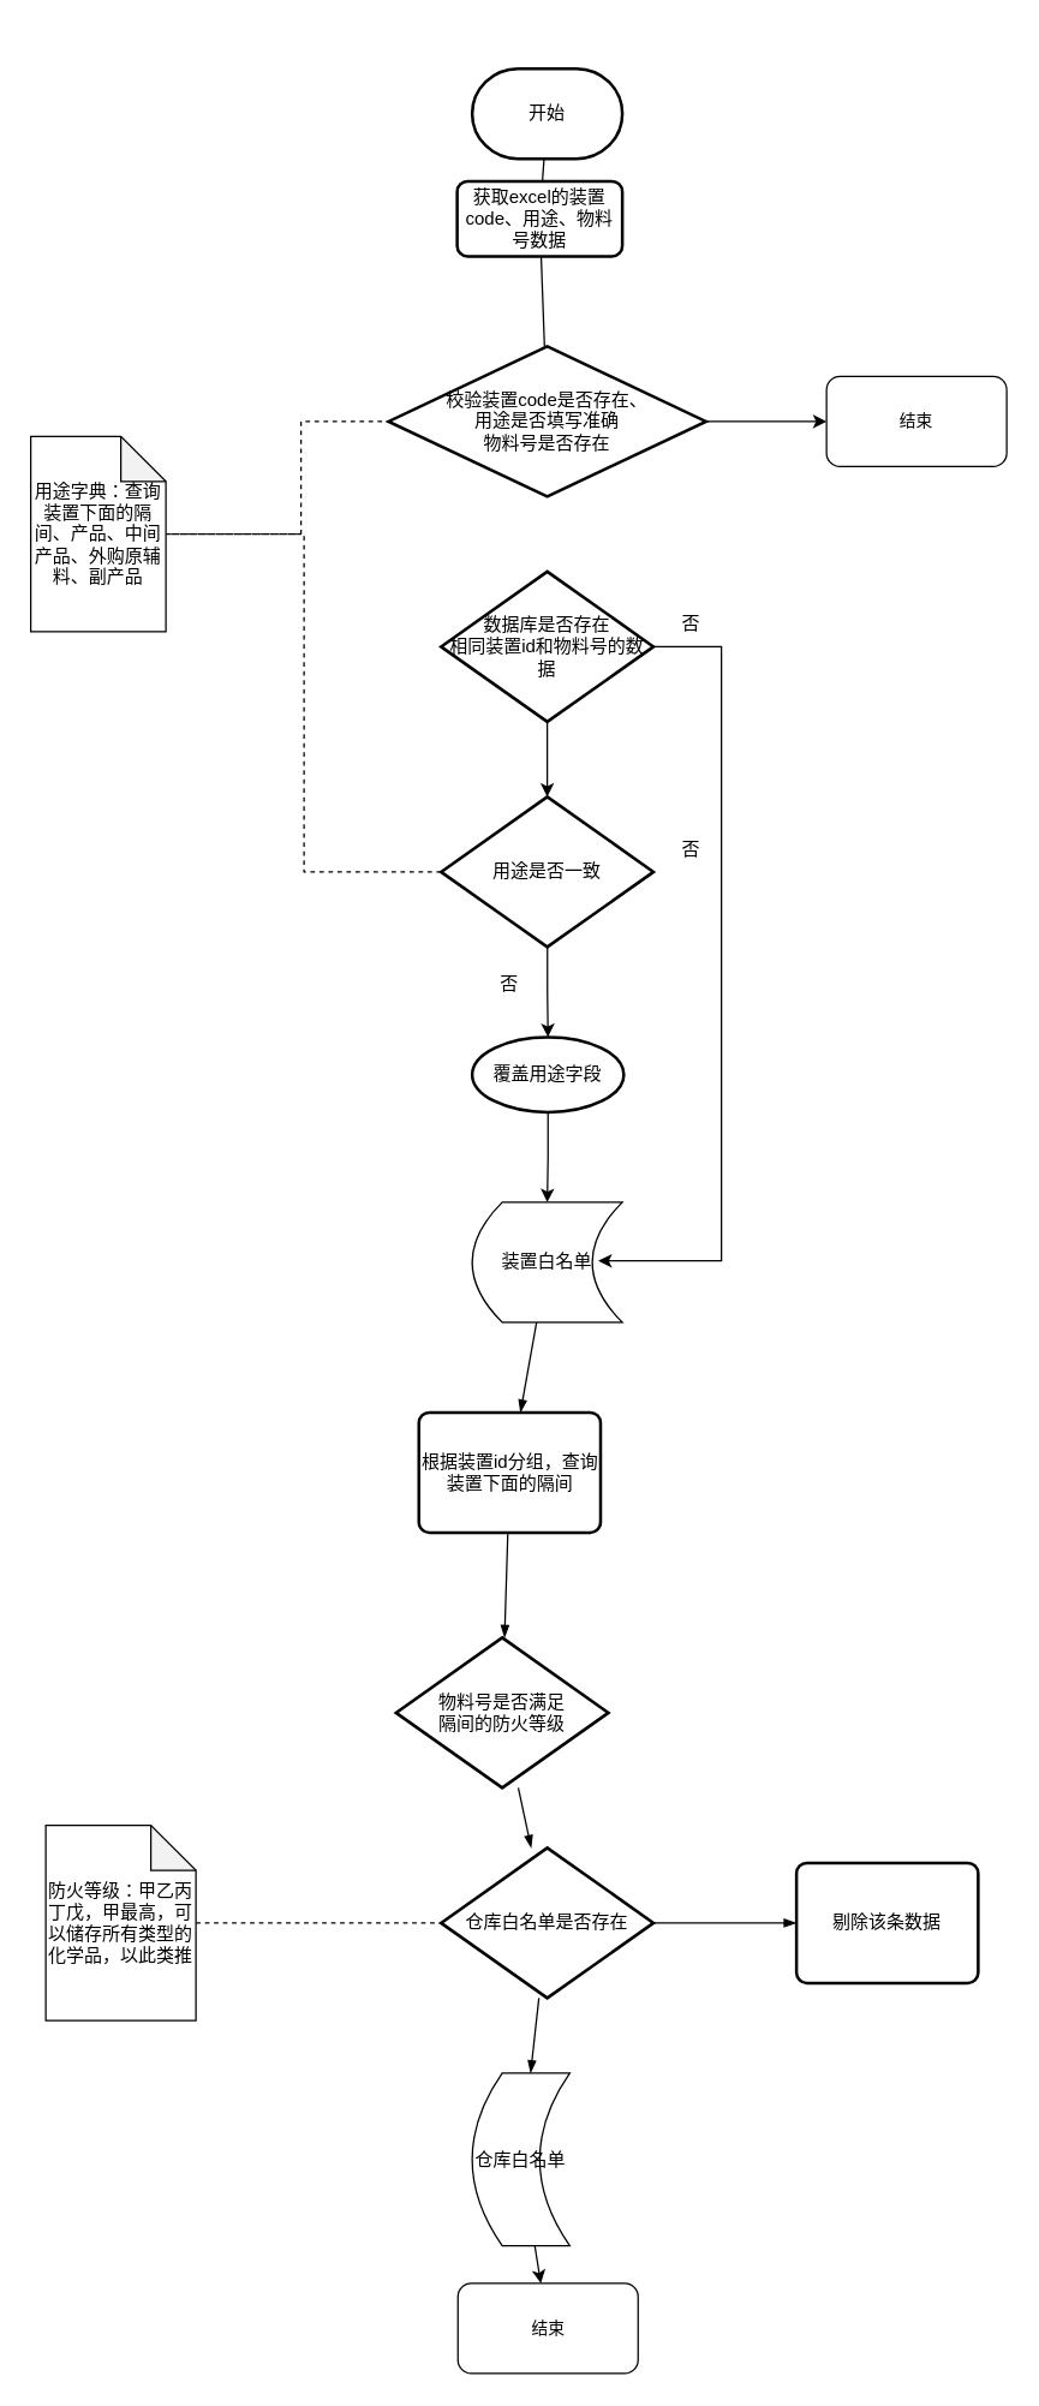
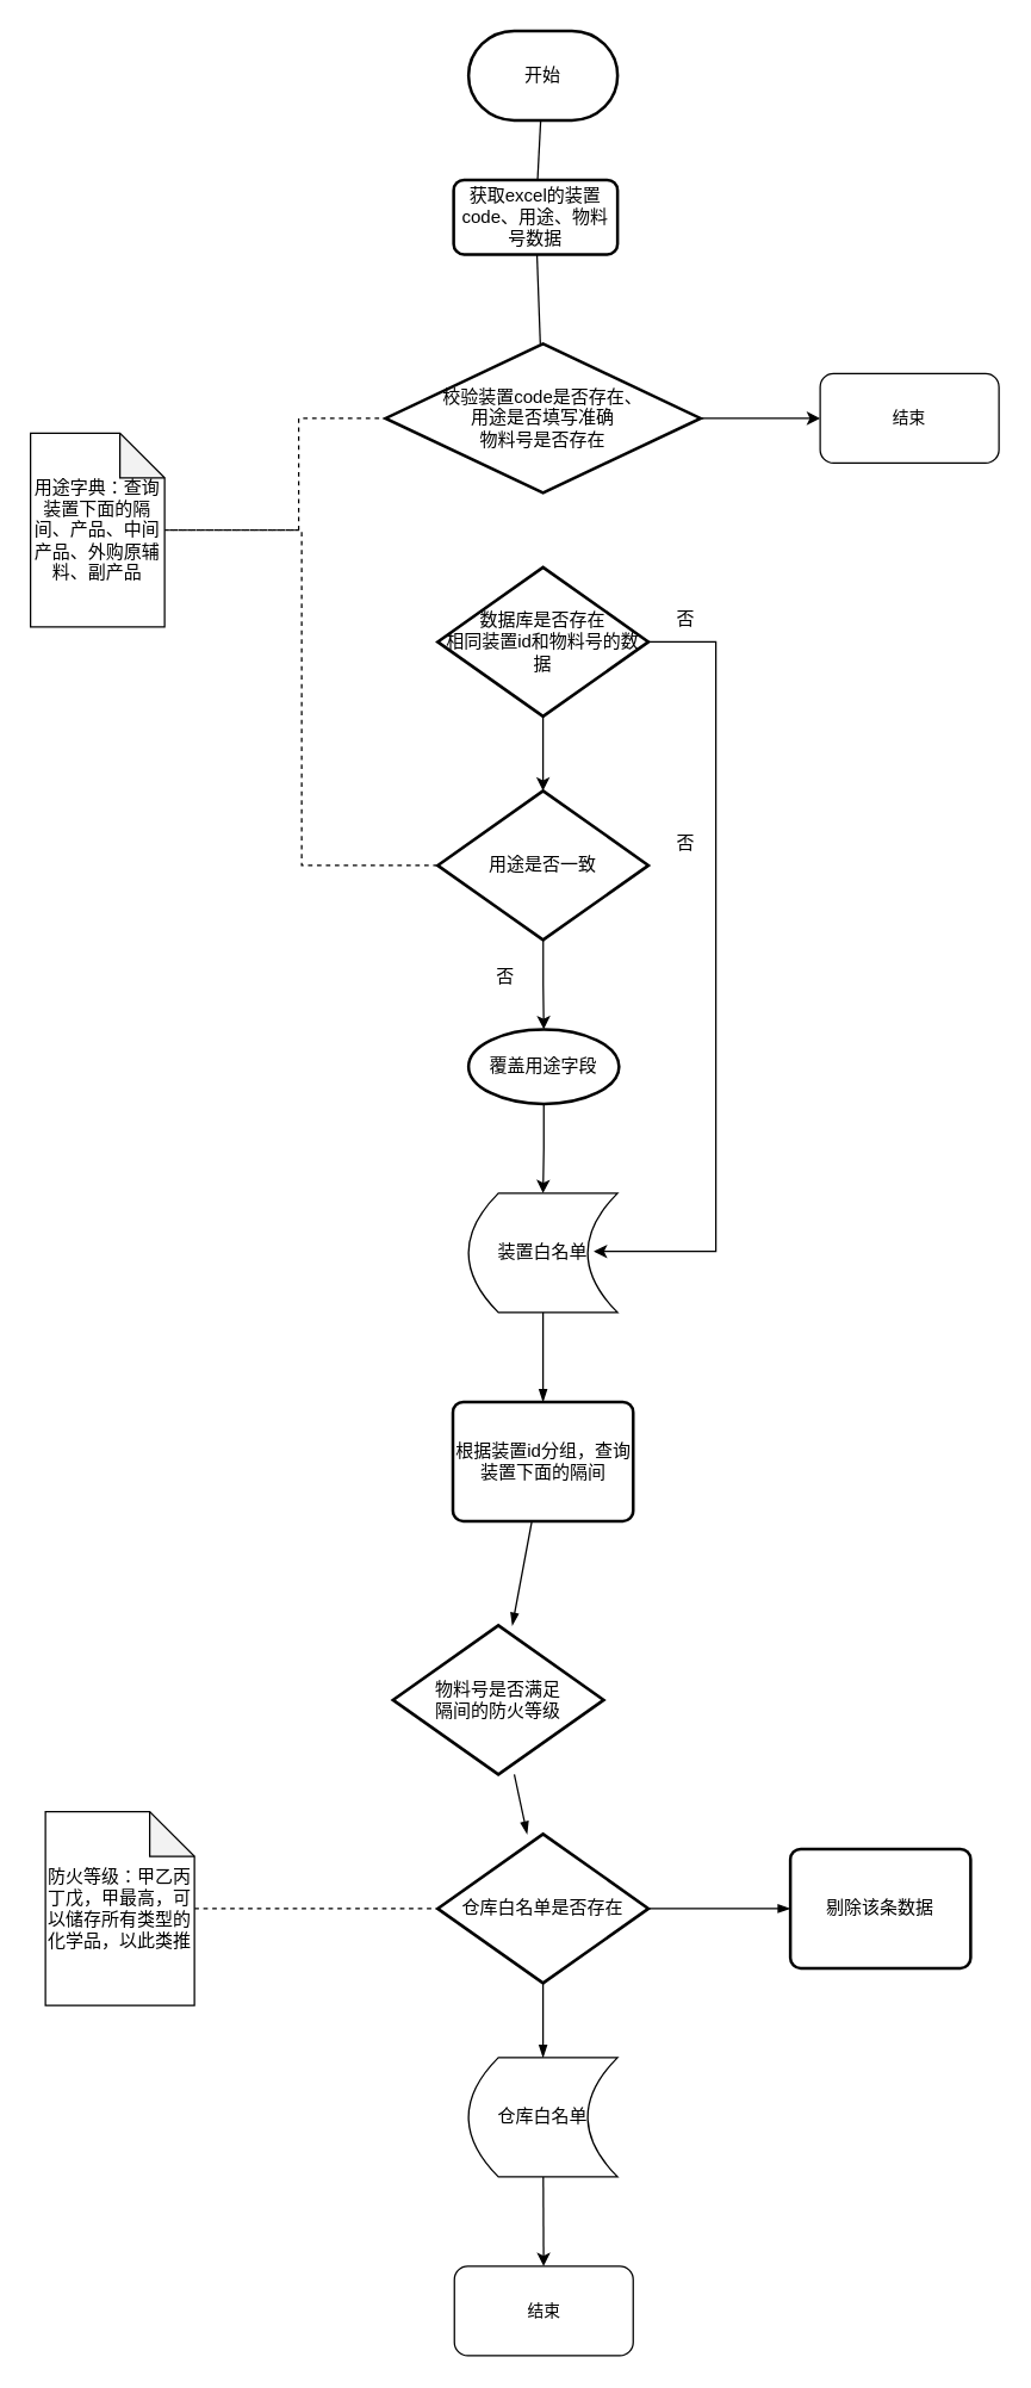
  <mxCell id="0" />
  <mxCell id="1" parent="0" />
- <mxCell id="2" value="开始" style="strokeWidth=2;html=1;shape=mxgraph.flowchart.terminator;whiteSpace=wrap;" vertex="1" parent="1"><mxGeometry x="314" y="45" width="100" height="60" as="geometry" /></mxCell>
+ <mxCell id="2" value="开始" style="strokeWidth=2;html=1;shape=mxgraph.flowchart.terminator;whiteSpace=wrap;" vertex="1" parent="1"><mxGeometry x="314" y="20" width="100" height="60" as="geometry" /></mxCell>
  <mxCell id="3" value="" style="edgeStyle=none;shape=connector;rounded=0;orthogonalLoop=1;jettySize=auto;html=1;labelBackgroundColor=default;strokeColor=default;fontFamily=Helvetica;fontSize=11;fontColor=default;startArrow=none;startFill=0;endArrow=none;endFill=0;" edge="1" parent="1" source="4" target="2"><mxGeometry relative="1" as="geometry" /></mxCell>
  <mxCell id="4" value="获取excel的装置code、用途、物料号数据" style="rounded=1;whiteSpace=wrap;html=1;absoluteArcSize=1;arcSize=14;strokeWidth=2;" vertex="1" parent="1"><mxGeometry x="304" y="120" width="110" height="50" as="geometry" /></mxCell>
  <mxCell id="5" value="" style="edgeStyle=none;shape=connector;rounded=0;orthogonalLoop=1;jettySize=auto;html=1;labelBackgroundColor=default;strokeColor=default;fontFamily=Helvetica;fontSize=11;fontColor=default;startArrow=none;startFill=0;endArrow=none;endFill=0;" edge="1" parent="1" source="7" target="4"><mxGeometry relative="1" as="geometry" /></mxCell>
  <mxCell id="6" value="" style="shape=connector;rounded=0;orthogonalLoop=1;jettySize=auto;html=1;labelBackgroundColor=default;strokeColor=default;fontFamily=Helvetica;fontSize=11;fontColor=default;startArrow=classic;startFill=1;endArrow=none;endFill=0;" edge="1" parent="1" source="35"><mxGeometry relative="1" as="geometry"><mxPoint x="470" y="280" as="targetPoint" /></mxGeometry></mxCell>
  <mxCell id="7" value="校验装置code是否存在、&lt;br&gt;用途是否填写准确&lt;br&gt;物料号是否存在" style="strokeWidth=2;html=1;shape=mxgraph.flowchart.decision;whiteSpace=wrap;" vertex="1" parent="1"><mxGeometry x="258.25" y="230" width="211.5" height="100" as="geometry" /></mxCell>
  <mxCell id="8" value="" style="edgeStyle=none;shape=connector;rounded=0;orthogonalLoop=1;jettySize=auto;html=1;labelBackgroundColor=default;strokeColor=default;fontFamily=Helvetica;fontSize=11;fontColor=default;startArrow=blockThin;startFill=1;endArrow=none;endFill=0;" edge="1" parent="1" source="9" target="18"><mxGeometry relative="1" as="geometry" /></mxCell>
- <mxCell id="9" value="根据装置id分组，查询装置下面的隔间" style="rounded=1;whiteSpace=wrap;html=1;absoluteArcSize=1;arcSize=14;strokeWidth=2;" vertex="1" parent="1"><mxGeometry x="278.5" y="940" width="121" height="80" as="geometry" /></mxCell>
+ <mxCell id="9" value="根据装置id分组，查询装置下面的隔间" style="rounded=1;whiteSpace=wrap;html=1;absoluteArcSize=1;arcSize=14;strokeWidth=2;" vertex="1" parent="1"><mxGeometry x="303.5" y="940" width="121" height="80" as="geometry" /></mxCell>
  <mxCell id="10" value="" style="edgeStyle=orthogonalEdgeStyle;rounded=0;orthogonalLoop=1;jettySize=auto;html=1;" edge="1" parent="1" source="11" target="18"><mxGeometry relative="1" as="geometry" /></mxCell>
  <mxCell id="11" value="覆盖用途字段" style="ellipse;whiteSpace=wrap;html=1;absoluteArcSize=1;arcSize=14;strokeWidth=2;" vertex="1" parent="1"><mxGeometry x="314" y="690" width="101" height="50" as="geometry" /></mxCell>
  <mxCell id="12" style="edgeStyle=orthogonalEdgeStyle;rounded=0;orthogonalLoop=1;jettySize=auto;html=1;exitX=0.5;exitY=1;exitDx=0;exitDy=0;exitPerimeter=0;entryX=0.5;entryY=0;entryDx=0;entryDy=0;entryPerimeter=0;" edge="1" parent="1" source="14" target="17"><mxGeometry relative="1" as="geometry" /></mxCell>
  <mxCell id="13" style="edgeStyle=elbowEdgeStyle;rounded=0;orthogonalLoop=1;jettySize=auto;html=1;strokeColor=default;startArrow=none;startFill=0;entryX=0.84;entryY=0.488;entryDx=0;entryDy=0;entryPerimeter=0;" edge="1" parent="1" source="14" target="18"><mxGeometry relative="1" as="geometry"><mxPoint x="480" y="840" as="targetPoint" /><Array as="points"><mxPoint x="480" y="590" /><mxPoint x="550" y="580" /></Array></mxGeometry></mxCell>
  <mxCell id="14" value="数据库是否存在&lt;br&gt;相同装置id和物料号的数据" style="strokeWidth=2;html=1;shape=mxgraph.flowchart.decision;whiteSpace=wrap;" vertex="1" parent="1"><mxGeometry x="293.25" y="380" width="141.5" height="100" as="geometry" /></mxCell>
  <mxCell id="15" style="edgeStyle=orthogonalEdgeStyle;rounded=0;orthogonalLoop=1;jettySize=auto;html=1;entryX=0.5;entryY=0;entryDx=0;entryDy=0;" edge="1" parent="1" source="17" target="11"><mxGeometry relative="1" as="geometry" /></mxCell>
  <mxCell id="16" style="edgeStyle=elbowEdgeStyle;shape=connector;rounded=0;orthogonalLoop=1;jettySize=auto;html=1;entryX=1.011;entryY=0.5;entryDx=0;entryDy=0;entryPerimeter=0;labelBackgroundColor=default;strokeColor=default;fontFamily=Helvetica;fontSize=11;fontColor=default;startArrow=none;startFill=0;endArrow=none;endFill=0;exitX=0;exitY=0.5;exitDx=0;exitDy=0;exitPerimeter=0;dashed=1;" edge="1" parent="1" source="17" target="20"><mxGeometry relative="1" as="geometry" /></mxCell>
  <mxCell id="17" value="用途是否一致" style="strokeWidth=2;html=1;shape=mxgraph.flowchart.decision;whiteSpace=wrap;" vertex="1" parent="1"><mxGeometry x="293.25" y="530" width="141.5" height="100" as="geometry" /></mxCell>
  <mxCell id="18" value="装置白名单" style="shape=dataStorage;whiteSpace=wrap;html=1;fixedSize=1;" vertex="1" parent="1"><mxGeometry x="314" y="800" width="100" height="80" as="geometry" /></mxCell>
  <mxCell id="19" style="edgeStyle=orthogonalEdgeStyle;shape=connector;rounded=0;orthogonalLoop=1;jettySize=auto;html=1;entryX=0;entryY=0.5;entryDx=0;entryDy=0;entryPerimeter=0;labelBackgroundColor=default;strokeColor=default;fontFamily=Helvetica;fontSize=11;fontColor=default;startArrow=none;startFill=0;endArrow=none;endFill=0;dashed=1;" edge="1" parent="1" source="20" target="7"><mxGeometry relative="1" as="geometry"><Array as="points"><mxPoint x="200" y="355" /><mxPoint x="200" y="280" /></Array></mxGeometry></mxCell>
  <mxCell id="20" value="用途字典：查询装置下面的隔间、产品、中间产品、外购原辅料、副产品" style="shape=note;whiteSpace=wrap;html=1;backgroundOutline=1;darkOpacity=0.05;" vertex="1" parent="1"><mxGeometry x="20" y="290" width="90" height="130" as="geometry" /></mxCell>
  <mxCell id="21" value="否" style="text;html=1;strokeColor=none;fillColor=none;align=center;verticalAlign=middle;whiteSpace=wrap;rounded=0;" vertex="1" parent="1"><mxGeometry x="309" y="640" width="60" height="30" as="geometry" /></mxCell>
  <mxCell id="22" value="否" style="text;html=1;strokeColor=none;fillColor=none;align=center;verticalAlign=middle;whiteSpace=wrap;rounded=0;" vertex="1" parent="1"><mxGeometry x="430" y="550" width="60" height="30" as="geometry" /></mxCell>
  <mxCell id="23" value="否" style="text;html=1;strokeColor=none;fillColor=none;align=center;verticalAlign=middle;whiteSpace=wrap;rounded=0;" vertex="1" parent="1"><mxGeometry x="430" y="400" width="60" height="30" as="geometry" /></mxCell>
  <mxCell id="24" value="" style="edgeStyle=none;shape=connector;rounded=0;orthogonalLoop=1;jettySize=auto;html=1;labelBackgroundColor=default;strokeColor=default;fontFamily=Helvetica;fontSize=11;fontColor=default;startArrow=blockThin;startFill=1;endArrow=none;endFill=0;" edge="1" parent="1" source="25" target="30"><mxGeometry relative="1" as="geometry" /></mxCell>
  <mxCell id="25" value="剔除该条数据" style="rounded=1;whiteSpace=wrap;html=1;absoluteArcSize=1;arcSize=14;strokeWidth=2;" vertex="1" parent="1"><mxGeometry x="530" y="1240" width="121" height="80" as="geometry" /></mxCell>
  <mxCell id="26" value="" style="edgeStyle=none;shape=connector;rounded=0;orthogonalLoop=1;jettySize=auto;html=1;labelBackgroundColor=default;strokeColor=default;fontFamily=Helvetica;fontSize=11;fontColor=default;startArrow=blockThin;startFill=1;endArrow=none;endFill=0;" edge="1" parent="1" source="28" target="30"><mxGeometry relative="1" as="geometry" /></mxCell>
  <mxCell id="27" value="" style="edgeStyle=none;shape=connector;rounded=0;orthogonalLoop=1;jettySize=auto;html=1;labelBackgroundColor=default;strokeColor=default;fontFamily=Helvetica;fontSize=11;fontColor=default;startArrow=classic;startFill=1;endArrow=none;endFill=0;" edge="1" parent="1" source="36" target="28"><mxGeometry relative="1" as="geometry" /></mxCell>
- <mxCell id="28" value="仓库白名单" style="shape=dataStorage;whiteSpace=wrap;html=1;fixedSize=1;" vertex="1" parent="1"><mxGeometry x="314" y="1380" width="65" height="115" as="geometry" /></mxCell>
+ <mxCell id="28" value="仓库白名单" style="shape=dataStorage;whiteSpace=wrap;html=1;fixedSize=1;" vertex="1" parent="1"><mxGeometry x="314" y="1380" width="100" height="80" as="geometry" /></mxCell>
  <mxCell id="29" value="" style="edgeStyle=none;shape=connector;rounded=0;orthogonalLoop=1;jettySize=auto;html=1;labelBackgroundColor=default;strokeColor=default;fontFamily=Helvetica;fontSize=11;fontColor=default;startArrow=blockThin;startFill=1;endArrow=none;endFill=0;" edge="1" parent="1" source="30" target="32"><mxGeometry relative="1" as="geometry" /></mxCell>
  <mxCell id="30" value="仓库白名单是否存在&lt;span style=&quot;color: rgba(0, 0, 0, 0); font-family: monospace; font-size: 0px; text-align: start;&quot;&gt;%3CmxGraphModel%3E%3Croot%3E%3CmxCell%20id%3D%220%22%2F%3E%3CmxCell%20id%3D%221%22%20parent%3D%220%22%2F%3E%3CmxCell%20id%3D%222%22%20value%3D%22%E7%94%A8%E9%80%94%E6%98%AF%E5%90%A6%E4%B8%80%E8%87%B4%22%20style%3D%22strokeWidth%3D2%3Bhtml%3D1%3Bshape%3Dmxgraph.flowchart.decision%3BwhiteSpace%3Dwrap%3B%22%20vertex%3D%221%22%20parent%3D%221%22%3E%3CmxGeometry%20x%3D%22393.25%22%20y%3D%22550%22%20width%3D%22141.5%22%20height%3D%22100%22%20as%3D%22geometry%22%2F%3E%3C%2FmxCell%3E%3C%2Froot%3E%3C%2FmxGraphModel%3E&lt;/span&gt;" style="strokeWidth=2;html=1;shape=mxgraph.flowchart.decision;whiteSpace=wrap;" vertex="1" parent="1"><mxGeometry x="293.25" y="1230" width="141.5" height="100" as="geometry" /></mxCell>
  <mxCell id="31" value="" style="edgeStyle=none;shape=connector;rounded=0;orthogonalLoop=1;jettySize=auto;html=1;labelBackgroundColor=default;strokeColor=default;fontFamily=Helvetica;fontSize=11;fontColor=default;startArrow=blockThin;startFill=1;endArrow=none;endFill=0;" edge="1" parent="1" source="32" target="9"><mxGeometry relative="1" as="geometry" /></mxCell>
  <mxCell id="32" value="物料号是否满足&lt;br&gt;隔间的防火等级" style="strokeWidth=2;html=1;shape=mxgraph.flowchart.decision;whiteSpace=wrap;" vertex="1" parent="1"><mxGeometry x="263.25" y="1090" width="141.5" height="100" as="geometry" /></mxCell>
  <mxCell id="33" style="edgeStyle=none;shape=connector;rounded=0;orthogonalLoop=1;jettySize=auto;html=1;entryX=0;entryY=0.5;entryDx=0;entryDy=0;entryPerimeter=0;labelBackgroundColor=default;strokeColor=default;fontFamily=Helvetica;fontSize=11;fontColor=default;startArrow=none;startFill=0;endArrow=none;endFill=0;dashed=1;" edge="1" parent="1" source="34" target="30"><mxGeometry relative="1" as="geometry" /></mxCell>
  <mxCell id="34" value="防火等级：甲乙丙丁戊，甲最高，可以储存所有类型的化学品，以此类推" style="shape=note;whiteSpace=wrap;html=1;backgroundOutline=1;darkOpacity=0.05;" vertex="1" parent="1"><mxGeometry x="30" y="1215" width="100" height="130" as="geometry" /></mxCell>
  <mxCell id="35" value="结束" style="rounded=1;whiteSpace=wrap;html=1;fontFamily=Helvetica;fontSize=11;fontColor=default;" vertex="1" parent="1"><mxGeometry x="550" y="250" width="120" height="60" as="geometry" /></mxCell>
  <mxCell id="36" value="结束" style="rounded=1;whiteSpace=wrap;html=1;fontFamily=Helvetica;fontSize=11;fontColor=default;" vertex="1" parent="1"><mxGeometry x="304.5" y="1520" width="120" height="60" as="geometry" /></mxCell>
